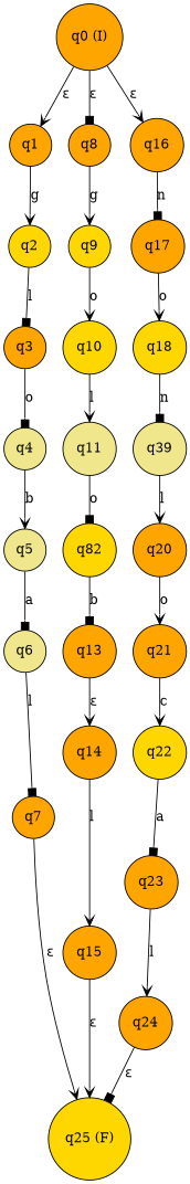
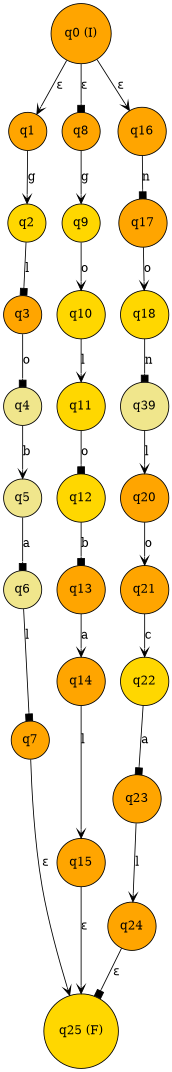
  digraph {
    rankdir=TB
    node [fillcolor=orange shape=circle style=filled]
    edge [arrowhead=vee]
    n1 [label="q0 (I)"]
    n2 [label=q1]
    n3 [label=q8]
    n4 [label=q16]
    n5 [fillcolor=gold label=q2]
    n6 [fillcolor=gold label=q9]
    n7 [label=q17]
    n8 [label=q3]
    n9 [fillcolor=khaki label=q4]
    n10 [fillcolor=khaki label=q5]
    n11 [fillcolor=khaki label=q6]
    n12 [label=q7]
    n13 [fillcolor=gold label="q25 (F)"]
    n14 [fillcolor=gold label=q10]
-   n15 [fillcolor=khaki label=q11]
-   n16 [fillcolor=gold label=q82]
+   n15 [fillcolor=gold label=q11]
+   n16 [fillcolor=gold label=q12]
    n17 [label=q13]
    n18 [label=q14]
    n19 [label=q15]
    n20 [fillcolor=gold label=q18]
    n21 [fillcolor=khaki label=q39]
    n22 [label=q20]
    n23 [label=q21]
    n24 [fillcolor=gold label=q22]
    n25 [label=q23]
    n26 [label=q24]
    n1 -> n2 [label="ε"]
    n1 -> n3 [arrowhead=box label="ε"]
    n1 -> n4 [label="ε"]
    n2 -> n5 [label=g]
    n3 -> n6 [label=g]
    n4 -> n7 [arrowhead=box label=n]
    n5 -> n8 [arrowhead=box label=l]
    n6 -> n14 [label=o]
    n7 -> n20 [label=o]
    n8 -> n9 [arrowhead=box label=o]
    n9 -> n10 [label=b]
    n10 -> n11 [arrowhead=box label=a]
    n11 -> n12 [arrowhead=box label=l]
    n12 -> n13 [label="ε"]
    n14 -> n15 [label=l]
    n15 -> n16 [arrowhead=box label=o]
    n16 -> n17 [arrowhead=box label=b]
-   n17 -> n18 [label="ε"]
+   n17 -> n18 [label=a]
    n18 -> n19 [label=l]
    n19 -> n13 [label="ε"]
    n20 -> n21 [arrowhead=box label=n]
    n21 -> n22 [label=l]
    n22 -> n23 [label=o]
    n23 -> n24 [label=c]
    n24 -> n25 [arrowhead=box label=a]
    n25 -> n26 [label=l]
    n26 -> n13 [arrowhead=box label="ε"]
  }
